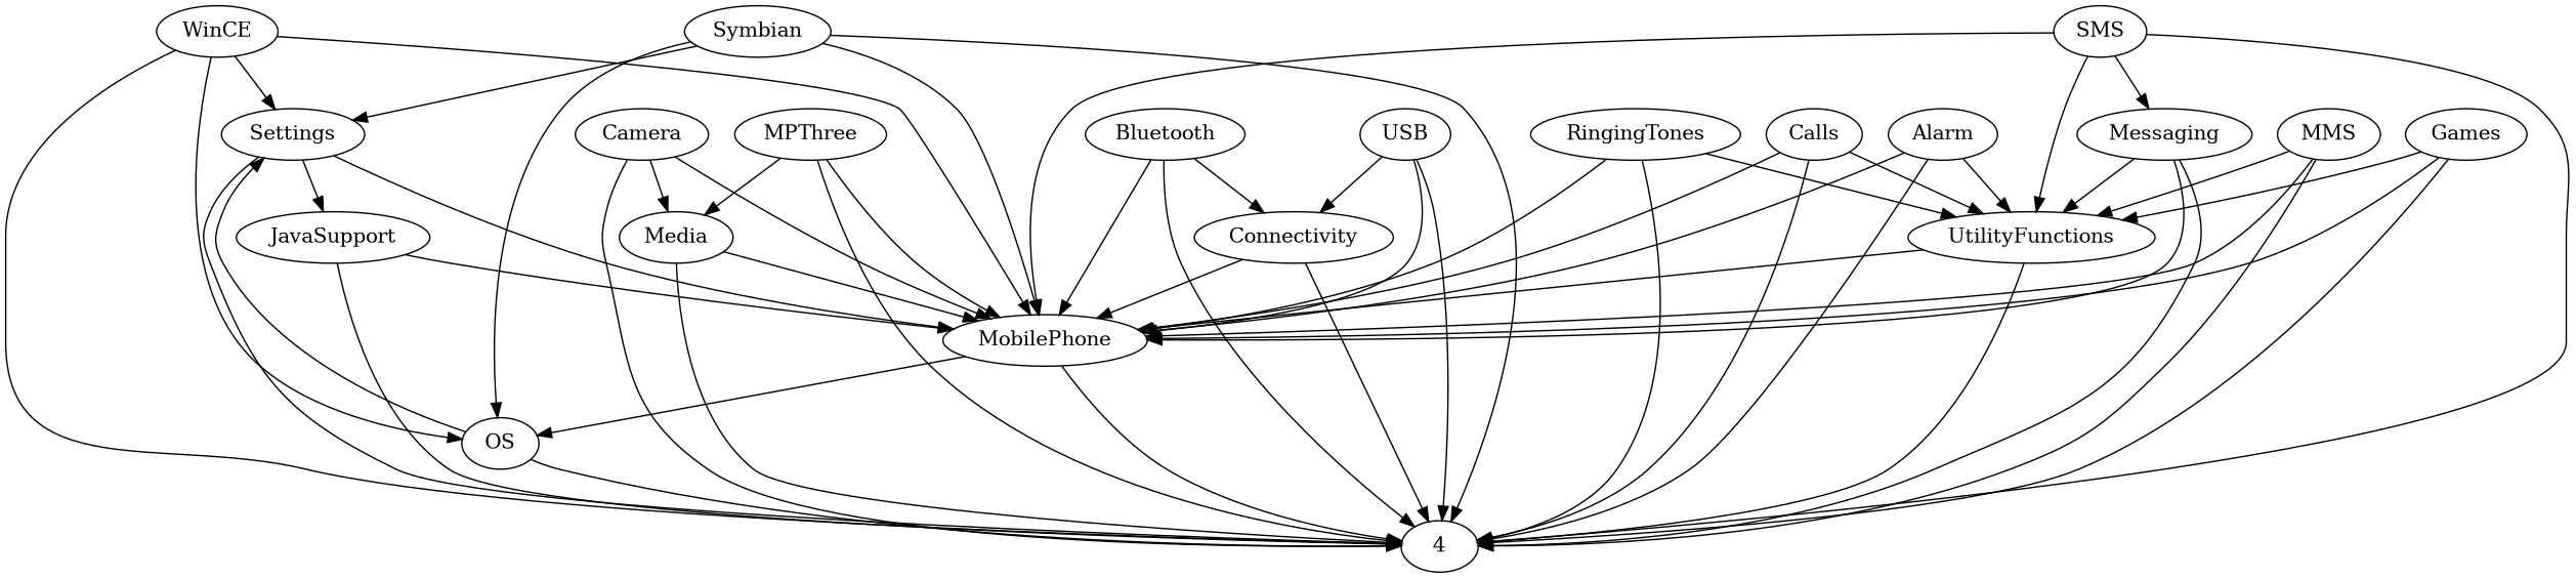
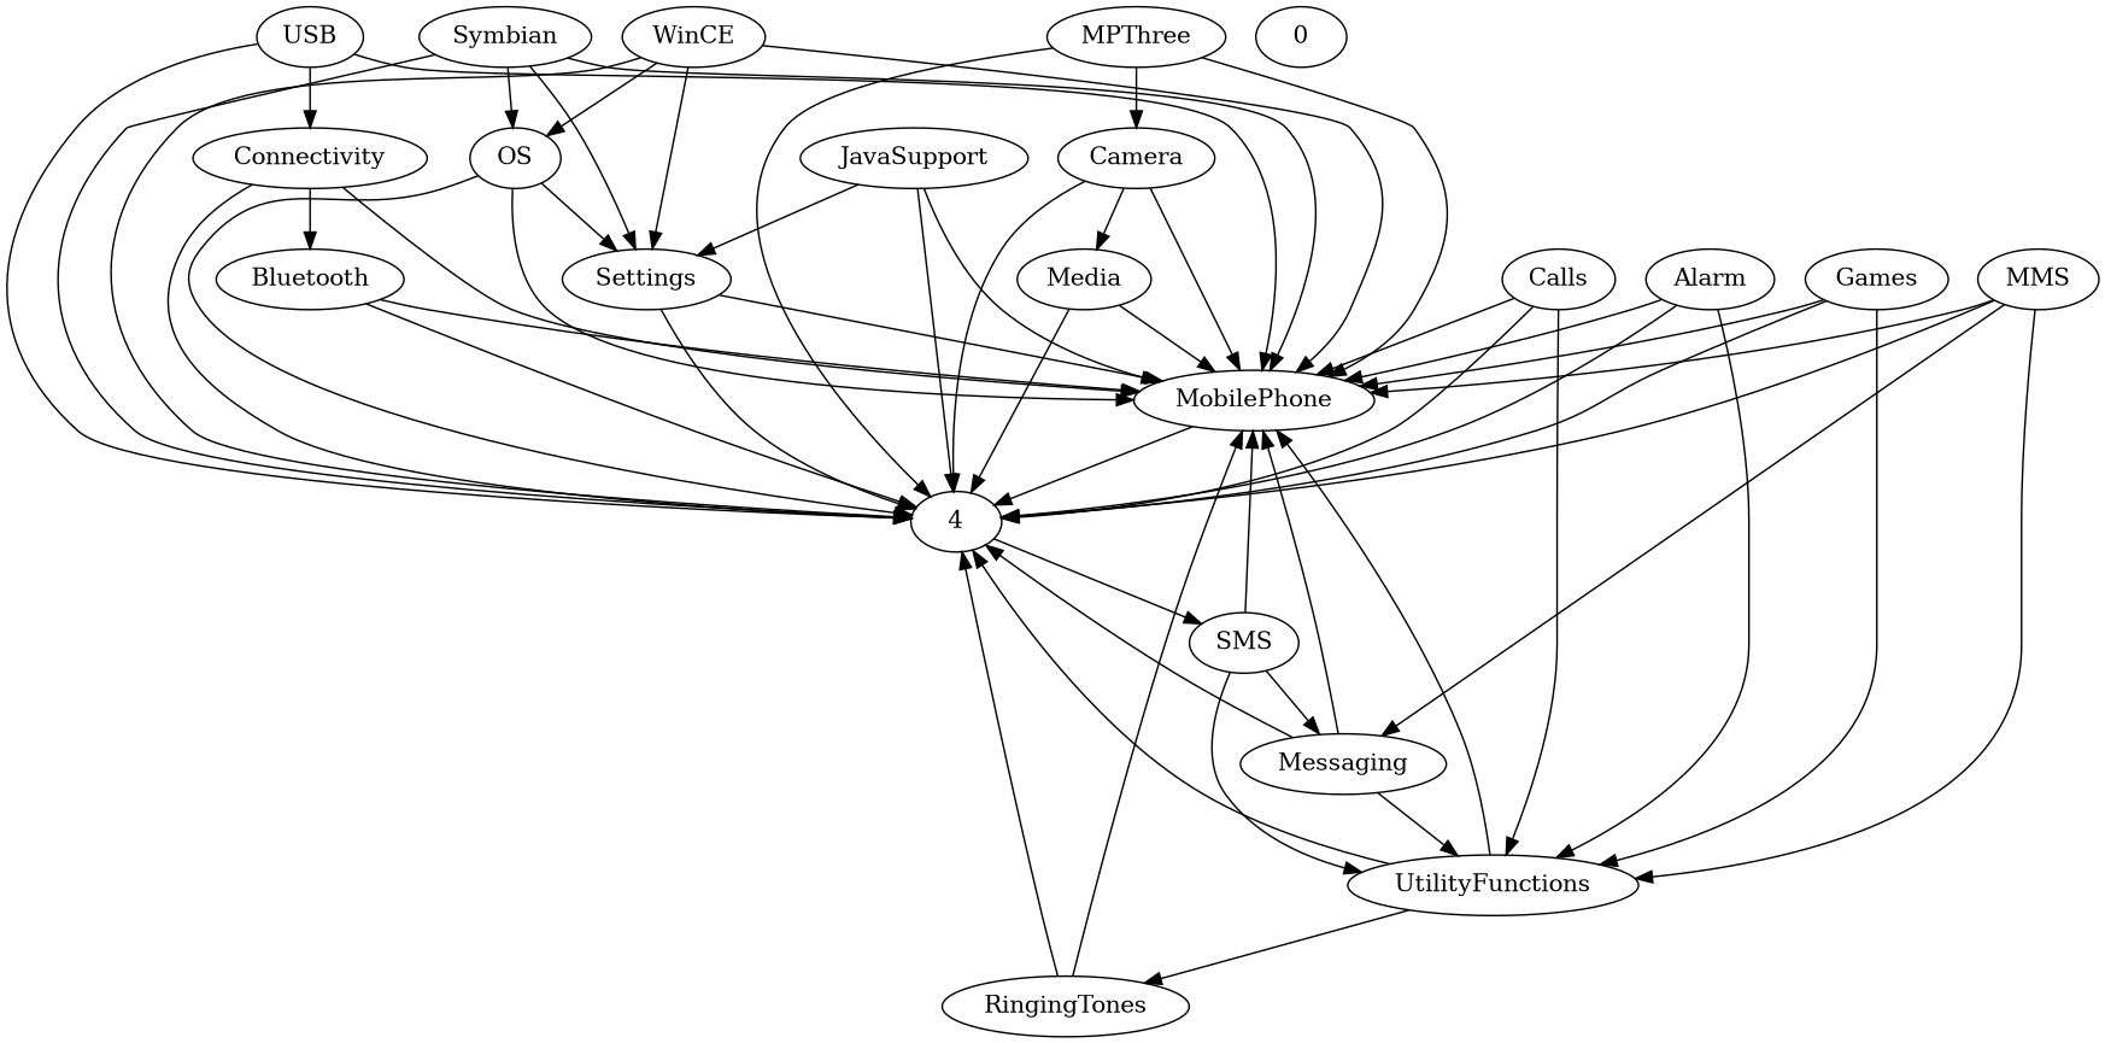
  digraph {
    WinCE
    Settings
    OS
    MobilePhone
    n5 [label=4]
    Camera
    Media
    Bluetooth
    Connectivity
    Games
    UtilityFunctions
    Calls
    Alarm
    MMS
    Messaging
    JavaSupport
    MPThree
    Symbian
    SMS
+   0
    RingingTones
    USB
    WinCE -> Settings
    WinCE -> OS
    WinCE -> MobilePhone
    WinCE -> n5
    Settings -> MobilePhone
    Settings -> n5
    OS -> Settings
-   MobilePhone -> OS
+   OS -> MobilePhone
    OS -> n5
    MobilePhone -> n5
    Camera -> MobilePhone
    Camera -> n5
    Camera -> Media
    Media -> MobilePhone
    Media -> n5
    Bluetooth -> MobilePhone
    Bluetooth -> n5
-   Bluetooth -> Connectivity
+   Connectivity -> Bluetooth
    Connectivity -> MobilePhone
    Connectivity -> n5
    Games -> MobilePhone
    Games -> n5
    Games -> UtilityFunctions
    UtilityFunctions -> MobilePhone
    UtilityFunctions -> n5
    Calls -> MobilePhone
    Calls -> n5
    Calls -> UtilityFunctions
    Alarm -> MobilePhone
    Alarm -> n5
    Alarm -> UtilityFunctions
    MMS -> MobilePhone
    MMS -> n5
    MMS -> UtilityFunctions
+   MMS -> Messaging
    Messaging -> MobilePhone
    Messaging -> n5
    Messaging -> UtilityFunctions
-   Settings -> JavaSupport
+   JavaSupport -> Settings
    JavaSupport -> MobilePhone
    JavaSupport -> n5
    MPThree -> MobilePhone
    MPThree -> n5
-   MPThree -> Media
+   MPThree -> Camera
    Symbian -> Settings
    Symbian -> OS
    Symbian -> MobilePhone
    Symbian -> n5
    SMS -> MobilePhone
-   SMS -> n5
+   n5 -> SMS
    SMS -> UtilityFunctions
    SMS -> Messaging
    RingingTones -> MobilePhone
    RingingTones -> n5
-   RingingTones -> UtilityFunctions
+   UtilityFunctions -> RingingTones
    USB -> MobilePhone
    USB -> n5
    USB -> Connectivity
  }
